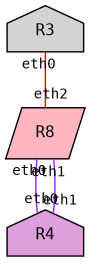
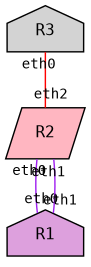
  graph {
    fontname="DejaVu Sans Mono"
    mindist=5
    node [fontname="DejaVu Sans Mono" fontsize=11 shape=house style=filled]
    edge [arrowhead=none arrowtail=none color=purple dir=both fontname="DejaVu Sans Mono" fontsize=8 labeldistance=1.0 labelfontsize=10 taillabel=eth0]
-   R1 [fillcolor=plum label=R4]
-   R2 [fillcolor=lightpink shape=parallelogram label=R8]
+   R1 [fillcolor=plum]
+   R2 [fillcolor=lightpink shape=parallelogram]
    R3 [fillcolor=lightgrey]
    R2 -- R1 [headlabel=eth0]
    R2 -- R1 [headlabel=eth1 taillabel=eth1]
    R3 -- R2 [color=red headlabel=eth2]
  }
